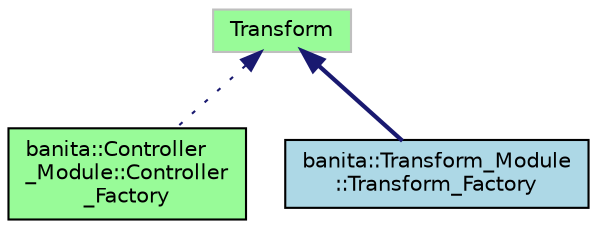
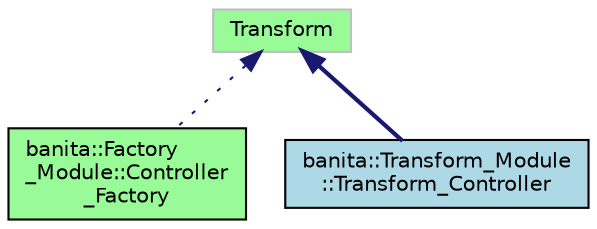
  digraph {
    rankdir=TB
    node [color=black fillcolor=palegreen fontname=Helvetica fontsize=10 shape=record style=filled]
    edge [color=midnightblue dir=back fontname=Helvetica fontsize=10 labelfontname=Helvetica labelfontsize=10]
    n1 [color=grey75 height=0.2 label=Transform width=0.4]
-   n2 [height=0.2 label="banita::Controller\l_Module::Controller\l_Factory" width=0.4]
-   n3 [fillcolor=lightblue height=0.2 label="banita::Transform_Module\l::Transform_Factory" width=0.4]
+   n2 [height=0.2 label="banita::Factory\l_Module::Controller\l_Factory" width=0.4]
+   n3 [fillcolor=lightblue height=0.2 label="banita::Transform_Module\l::Transform_Controller" width=0.4]
    n1 -> n2 [style=dotted]
    n1 -> n3 [style=bold]
  }
